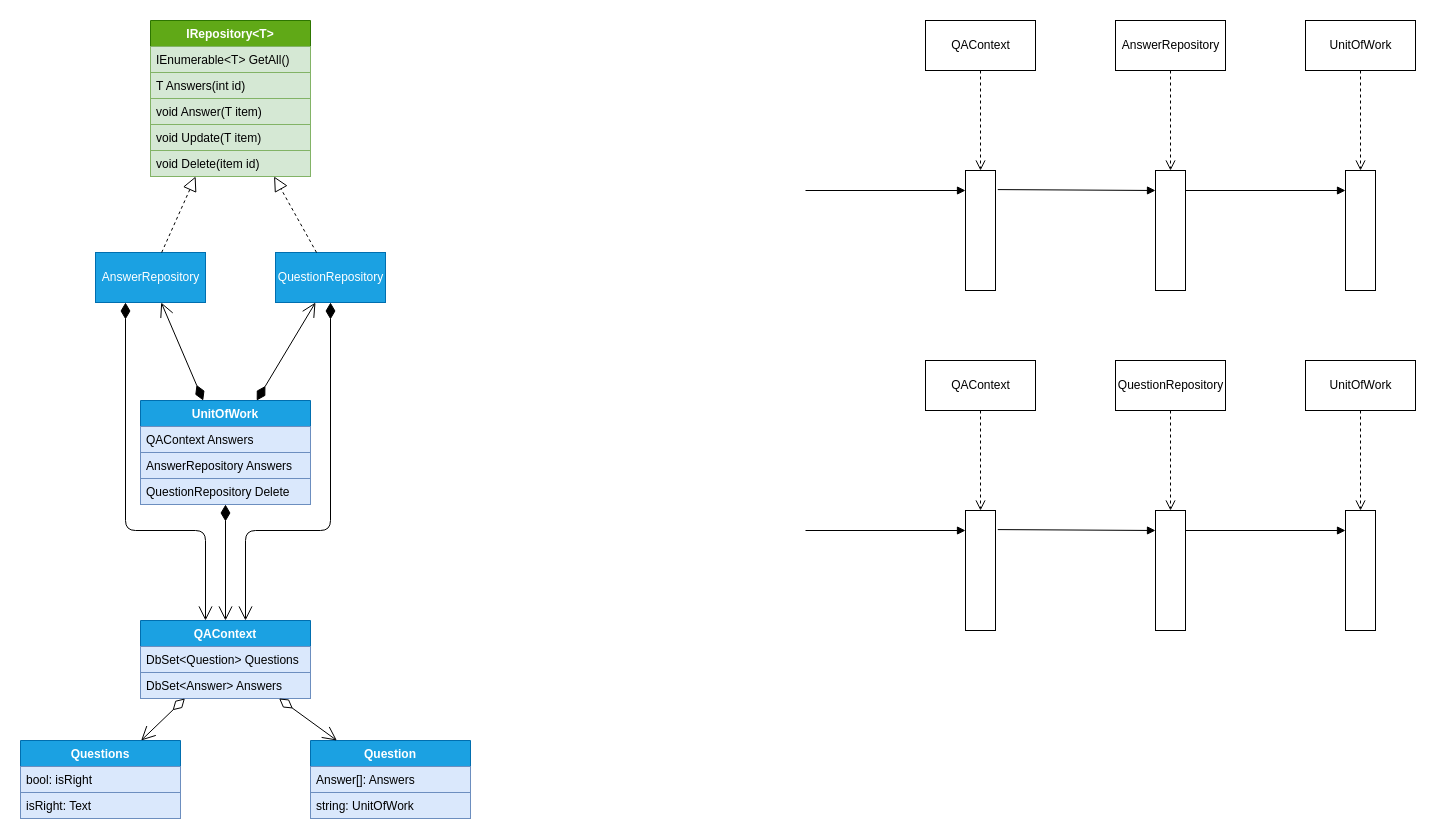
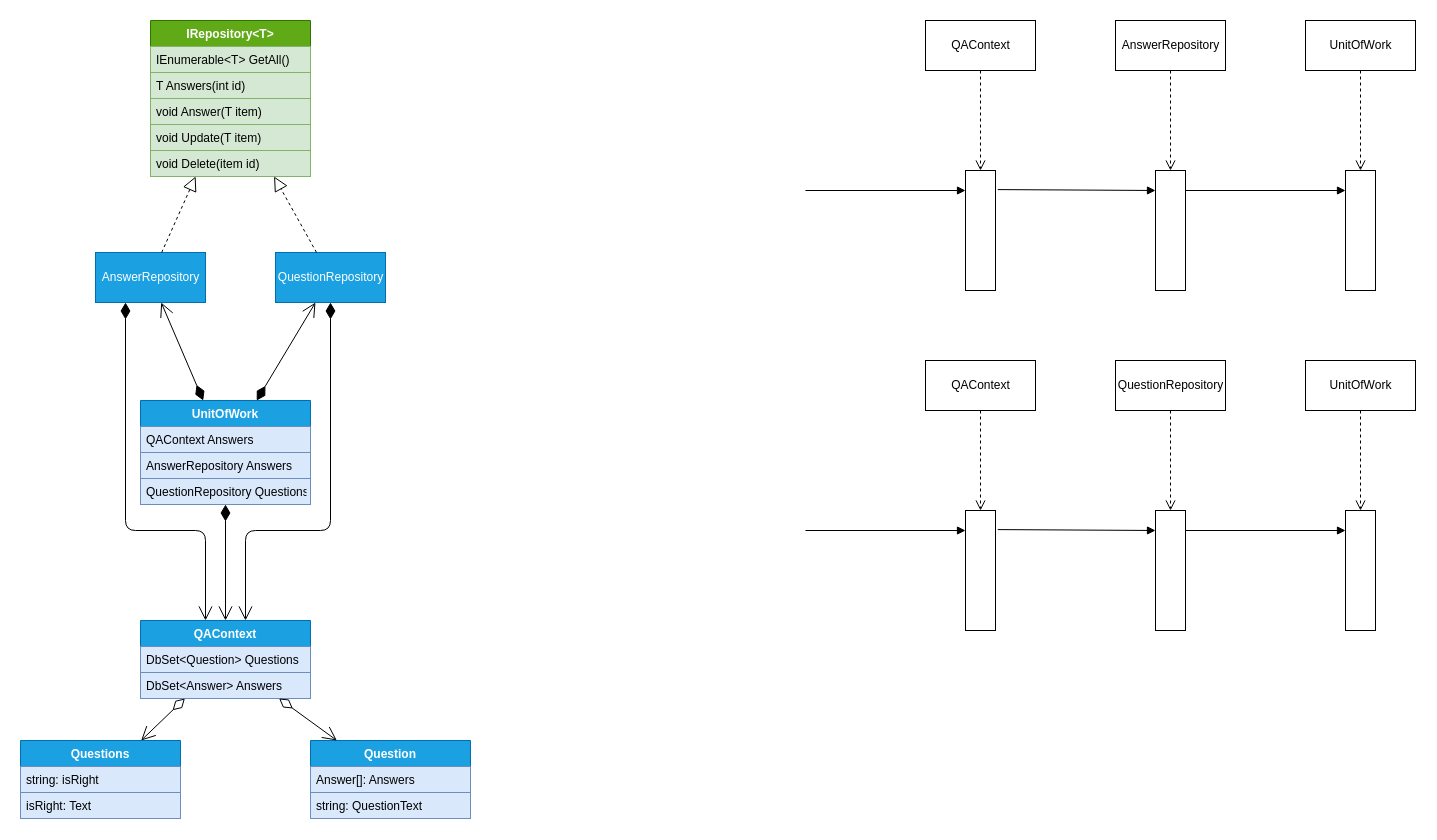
  <mxCell id="0" />
  <mxCell id="1" parent="0" />
  <mxCell id="2" value="IRepository&lt;T&gt;" style="swimlane;fontStyle=1;align=center;verticalAlign=top;childLayout=stackLayout;horizontal=1;startSize=26;horizontalStack=0;resizeParent=1;resizeParentMax=0;resizeLast=0;collapsible=1;marginBottom=0;fillColor=#60a917;strokeColor=#2D7600;fontColor=#ffffff;" parent="1" vertex="1"><mxGeometry x="150" y="20" width="160" height="156" as="geometry" /></mxCell>
  <mxCell id="3" value="IEnumerable&lt;T&gt; GetAll()" style="text;strokeColor=#82b366;fillColor=#d5e8d4;align=left;verticalAlign=top;spacingLeft=4;spacingRight=4;overflow=hidden;rotatable=0;points=[[0,0.5],[1,0.5]];portConstraint=eastwest;" parent="2" vertex="1"><mxGeometry y="26" width="160" height="26" as="geometry" /></mxCell>
  <mxCell id="4" value="T Answers(int id)" style="text;strokeColor=#82b366;fillColor=#d5e8d4;align=left;verticalAlign=top;spacingLeft=4;spacingRight=4;overflow=hidden;rotatable=0;points=[[0,0.5],[1,0.5]];portConstraint=eastwest;" parent="2" vertex="1"><mxGeometry y="52" width="160" height="26" as="geometry" /></mxCell>
  <mxCell id="5" value="void Answer(T item)" style="text;strokeColor=#82b366;fillColor=#d5e8d4;align=left;verticalAlign=top;spacingLeft=4;spacingRight=4;overflow=hidden;rotatable=0;points=[[0,0.5],[1,0.5]];portConstraint=eastwest;" parent="2" vertex="1"><mxGeometry y="78" width="160" height="26" as="geometry" /></mxCell>
  <mxCell id="6" value="void Update(T item)" style="text;strokeColor=#82b366;fillColor=#d5e8d4;align=left;verticalAlign=top;spacingLeft=4;spacingRight=4;overflow=hidden;rotatable=0;points=[[0,0.5],[1,0.5]];portConstraint=eastwest;" parent="2" vertex="1"><mxGeometry y="104" width="160" height="26" as="geometry" /></mxCell>
  <mxCell id="7" value="void Delete(item id)" style="text;strokeColor=#82b366;fillColor=#d5e8d4;align=left;verticalAlign=top;spacingLeft=4;spacingRight=4;overflow=hidden;rotatable=0;points=[[0,0.5],[1,0.5]];portConstraint=eastwest;" parent="2" vertex="1"><mxGeometry y="130" width="160" height="26" as="geometry" /></mxCell>
  <mxCell id="8" value="QAContext" style="swimlane;fontStyle=1;align=center;verticalAlign=top;childLayout=stackLayout;horizontal=1;startSize=26;horizontalStack=0;resizeParent=1;resizeParentMax=0;resizeLast=0;collapsible=1;marginBottom=0;fillColor=#1ba1e2;strokeColor=#006EAF;fontColor=#ffffff;" parent="1" vertex="1"><mxGeometry x="140" y="620" width="170" height="78" as="geometry" /></mxCell>
  <mxCell id="9" value="DbSet&lt;Question&gt; Questions" style="text;strokeColor=#6c8ebf;fillColor=#dae8fc;align=left;verticalAlign=top;spacingLeft=4;spacingRight=4;overflow=hidden;rotatable=0;points=[[0,0.5],[1,0.5]];portConstraint=eastwest;" parent="8" vertex="1"><mxGeometry y="26" width="170" height="26" as="geometry" /></mxCell>
  <mxCell id="10" value="DbSet&lt;Answer&gt; Answers" style="text;strokeColor=#6c8ebf;fillColor=#dae8fc;align=left;verticalAlign=top;spacingLeft=4;spacingRight=4;overflow=hidden;rotatable=0;points=[[0,0.5],[1,0.5]];portConstraint=eastwest;" parent="8" vertex="1"><mxGeometry y="52" width="170" height="26" as="geometry" /></mxCell>
  <mxCell id="11" value="UnitOfWork" style="swimlane;fontStyle=1;align=center;verticalAlign=top;childLayout=stackLayout;horizontal=1;startSize=26;horizontalStack=0;resizeParent=1;resizeParentMax=0;resizeLast=0;collapsible=1;marginBottom=0;fillColor=#1ba1e2;strokeColor=#006EAF;fontColor=#ffffff;" parent="1" vertex="1"><mxGeometry x="140" y="400" width="170" height="104" as="geometry" /></mxCell>
  <mxCell id="12" value="QAContext Answers" style="text;strokeColor=#6c8ebf;fillColor=#dae8fc;align=left;verticalAlign=top;spacingLeft=4;spacingRight=4;overflow=hidden;rotatable=0;points=[[0,0.5],[1,0.5]];portConstraint=eastwest;" parent="11" vertex="1"><mxGeometry y="26" width="170" height="26" as="geometry" /></mxCell>
  <mxCell id="13" value="AnswerRepository Answers" style="text;strokeColor=#6c8ebf;fillColor=#dae8fc;align=left;verticalAlign=top;spacingLeft=4;spacingRight=4;overflow=hidden;rotatable=0;points=[[0,0.5],[1,0.5]];portConstraint=eastwest;" parent="11" vertex="1"><mxGeometry y="52" width="170" height="26" as="geometry" /></mxCell>
- <mxCell id="14" value="QuestionRepository Delete" style="text;strokeColor=#6c8ebf;fillColor=#dae8fc;align=left;verticalAlign=top;spacingLeft=4;spacingRight=4;overflow=hidden;rotatable=0;points=[[0,0.5],[1,0.5]];portConstraint=eastwest;" parent="11" vertex="1"><mxGeometry y="78" width="170" height="26" as="geometry" /></mxCell>
+ <mxCell id="14" value="QuestionRepository Questions" style="text;strokeColor=#6c8ebf;fillColor=#dae8fc;align=left;verticalAlign=top;spacingLeft=4;spacingRight=4;overflow=hidden;rotatable=0;points=[[0,0.5],[1,0.5]];portConstraint=eastwest;" parent="11" vertex="1"><mxGeometry y="78" width="170" height="26" as="geometry" /></mxCell>
  <mxCell id="15" value="Question" style="swimlane;fontStyle=1;align=center;verticalAlign=top;childLayout=stackLayout;horizontal=1;startSize=26;horizontalStack=0;resizeParent=1;resizeParentMax=0;resizeLast=0;collapsible=1;marginBottom=0;fillColor=#1ba1e2;strokeColor=#006EAF;fontColor=#ffffff;" parent="1" vertex="1"><mxGeometry x="310" y="740" width="160" height="78" as="geometry" /></mxCell>
  <mxCell id="16" value="Answer[]: Answers" style="text;strokeColor=#6c8ebf;fillColor=#dae8fc;align=left;verticalAlign=top;spacingLeft=4;spacingRight=4;overflow=hidden;rotatable=0;points=[[0,0.5],[1,0.5]];portConstraint=eastwest;" parent="15" vertex="1"><mxGeometry y="26" width="160" height="26" as="geometry" /></mxCell>
- <mxCell id="17" value="string: UnitOfWork" style="text;strokeColor=#6c8ebf;fillColor=#dae8fc;align=left;verticalAlign=top;spacingLeft=4;spacingRight=4;overflow=hidden;rotatable=0;points=[[0,0.5],[1,0.5]];portConstraint=eastwest;" parent="15" vertex="1"><mxGeometry y="52" width="160" height="26" as="geometry" /></mxCell>
+ <mxCell id="17" value="string: QuestionText" style="text;strokeColor=#6c8ebf;fillColor=#dae8fc;align=left;verticalAlign=top;spacingLeft=4;spacingRight=4;overflow=hidden;rotatable=0;points=[[0,0.5],[1,0.5]];portConstraint=eastwest;" parent="15" vertex="1"><mxGeometry y="52" width="160" height="26" as="geometry" /></mxCell>
  <mxCell id="18" value="Questions" style="swimlane;fontStyle=1;align=center;verticalAlign=top;childLayout=stackLayout;horizontal=1;startSize=26;horizontalStack=0;resizeParent=1;resizeParentMax=0;resizeLast=0;collapsible=1;marginBottom=0;fillColor=#1ba1e2;strokeColor=#006EAF;fontColor=#ffffff;" parent="1" vertex="1"><mxGeometry x="20" y="740" width="160" height="78" as="geometry" /></mxCell>
- <mxCell id="19" value="bool: isRight" style="text;strokeColor=#6c8ebf;fillColor=#dae8fc;align=left;verticalAlign=top;spacingLeft=4;spacingRight=4;overflow=hidden;rotatable=0;points=[[0,0.5],[1,0.5]];portConstraint=eastwest;" parent="18" vertex="1"><mxGeometry y="26" width="160" height="26" as="geometry" /></mxCell>
+ <mxCell id="19" value="string: isRight" style="text;strokeColor=#6c8ebf;fillColor=#dae8fc;align=left;verticalAlign=top;spacingLeft=4;spacingRight=4;overflow=hidden;rotatable=0;points=[[0,0.5],[1,0.5]];portConstraint=eastwest;" parent="18" vertex="1"><mxGeometry y="26" width="160" height="26" as="geometry" /></mxCell>
  <mxCell id="20" value="isRight: Text" style="text;strokeColor=#6c8ebf;fillColor=#dae8fc;align=left;verticalAlign=top;spacingLeft=4;spacingRight=4;overflow=hidden;rotatable=0;points=[[0,0.5],[1,0.5]];portConstraint=eastwest;" parent="18" vertex="1"><mxGeometry y="52" width="160" height="26" as="geometry" /></mxCell>
  <mxCell id="21" value="AnswerRepository" style="html=1;fillColor=#1ba1e2;strokeColor=#006EAF;fontColor=#ffffff;" parent="1" vertex="1"><mxGeometry x="95" y="252" width="110" height="50" as="geometry" /></mxCell>
  <mxCell id="22" value="QuestionRepository" style="html=1;fillColor=#1ba1e2;strokeColor=#006EAF;fontColor=#ffffff;" parent="1" vertex="1"><mxGeometry x="275" y="252" width="110" height="50" as="geometry" /></mxCell>
  <mxCell id="23" value="" style="endArrow=block;dashed=1;endFill=0;endSize=12;html=1;" parent="1" source="21" target="2" edge="1"><mxGeometry width="160" relative="1" as="geometry"><mxPoint x="185" y="340" as="sourcePoint" /><mxPoint x="345" y="340" as="targetPoint" /></mxGeometry></mxCell>
  <mxCell id="24" value="" style="endArrow=block;dashed=1;endFill=0;endSize=12;html=1;" parent="1" source="22" target="2" edge="1"><mxGeometry width="160" relative="1" as="geometry"><mxPoint x="177.458" y="262" as="sourcePoint" /><mxPoint x="230.531" y="186" as="targetPoint" /></mxGeometry></mxCell>
  <mxCell id="25" value="" style="endArrow=open;html=1;endSize=12;startArrow=diamondThin;startSize=14;startFill=1;align=left;verticalAlign=bottom;edgeStyle=orthogonalEdgeStyle;" parent="1" source="22" target="8" edge="1"><mxGeometry x="-1" y="3" relative="1" as="geometry"><mxPoint x="515" y="70" as="sourcePoint" /><mxPoint x="675" y="70" as="targetPoint" /><Array as="points"><mxPoint x="330" y="530" /><mxPoint x="245" y="530" /></Array></mxGeometry></mxCell>
  <mxCell id="26" value="" style="endArrow=open;html=1;endSize=12;startArrow=diamondThin;startSize=14;startFill=1;align=left;verticalAlign=bottom;edgeStyle=orthogonalEdgeStyle;" parent="1" source="21" target="8" edge="1"><mxGeometry x="-1" y="3" relative="1" as="geometry"><mxPoint x="155" y="362.15" as="sourcePoint" /><mxPoint x="285" y="340.001" as="targetPoint" /><Array as="points"><mxPoint x="125" y="530" /><mxPoint x="205" y="530" /></Array></mxGeometry></mxCell>
  <mxCell id="27" value="" style="endArrow=open;html=1;endSize=12;startArrow=diamondThin;startSize=14;startFill=0;align=left;verticalAlign=bottom;" parent="1" source="8" target="15" edge="1"><mxGeometry x="-1" y="3" relative="1" as="geometry"><mxPoint x="340" y="660" as="sourcePoint" /><mxPoint x="500" y="660" as="targetPoint" /></mxGeometry></mxCell>
  <mxCell id="28" value="" style="endArrow=open;html=1;endSize=12;startArrow=diamondThin;startSize=14;startFill=0;align=left;verticalAlign=bottom;" parent="1" source="8" target="18" edge="1"><mxGeometry x="-1" y="3" relative="1" as="geometry"><mxPoint x="170.005" y="708" as="sourcePoint" /><mxPoint x="215.095" y="740" as="targetPoint" /></mxGeometry></mxCell>
  <mxCell id="29" value="" style="endArrow=open;html=1;endSize=12;startArrow=diamondThin;startSize=14;startFill=1;align=left;verticalAlign=bottom;" parent="1" source="11" target="8" edge="1"><mxGeometry x="-1" y="3" relative="1" as="geometry"><mxPoint x="417.859" y="330" as="sourcePoint" /><mxPoint x="375.001" y="378" as="targetPoint" /></mxGeometry></mxCell>
  <mxCell id="30" value="" style="endArrow=open;html=1;endSize=12;startArrow=diamondThin;startSize=14;startFill=1;align=left;verticalAlign=bottom;" parent="1" source="11" target="21" edge="1"><mxGeometry x="-1" y="3" relative="1" as="geometry"><mxPoint x="327.679" y="322" as="sourcePoint" /><mxPoint x="284.821" y="370" as="targetPoint" /></mxGeometry></mxCell>
  <mxCell id="31" value="" style="endArrow=open;html=1;endSize=12;startArrow=diamondThin;startSize=14;startFill=1;align=left;verticalAlign=bottom;" parent="1" source="11" target="22" edge="1"><mxGeometry x="-1" y="3" relative="1" as="geometry"><mxPoint x="397.859" y="338" as="sourcePoint" /><mxPoint x="355.001" y="386" as="targetPoint" /></mxGeometry></mxCell>
  <mxCell id="32" value="QAContext" style="html=1;" parent="1" vertex="1"><mxGeometry x="925" y="20" width="110" height="50" as="geometry" /></mxCell>
  <mxCell id="33" value="" style="endArrow=block;endFill=1;html=1;edgeStyle=orthogonalEdgeStyle;align=left;verticalAlign=top;" parent="1" edge="1"><mxGeometry x="-0.375" y="26" relative="1" as="geometry"><mxPoint x="805" y="190" as="sourcePoint" /><mxPoint x="965" y="190" as="targetPoint" /><mxPoint as="offset" /></mxGeometry></mxCell>
  <mxCell id="34" value="" style="resizable=0;html=1;align=left;verticalAlign=bottom;labelBackgroundColor=#ffffff;fontSize=10;" parent="33" connectable="0" vertex="1"><mxGeometry x="-1" relative="1" as="geometry" /></mxCell>
  <mxCell id="35" value="" style="html=1;" parent="1" vertex="1"><mxGeometry x="965" y="170" width="30" height="120" as="geometry" /></mxCell>
  <mxCell id="36" value="" style="html=1;verticalAlign=bottom;endArrow=open;dashed=1;endSize=8;" parent="1" source="32" target="35" edge="1"><mxGeometry relative="1" as="geometry"><mxPoint x="1055" y="110" as="sourcePoint" /><mxPoint x="975" y="110" as="targetPoint" /></mxGeometry></mxCell>
  <mxCell id="37" value="AnswerRepository" style="html=1;" parent="1" vertex="1"><mxGeometry x="1115" y="20" width="110" height="50" as="geometry" /></mxCell>
  <mxCell id="38" value="" style="endArrow=block;endFill=1;html=1;align=left;verticalAlign=top;exitX=1.076;exitY=0.159;exitDx=0;exitDy=0;exitPerimeter=0;" parent="1" source="35" edge="1"><mxGeometry x="-0.375" y="26" relative="1" as="geometry"><mxPoint x="995" y="190" as="sourcePoint" /><mxPoint x="1155" y="190" as="targetPoint" /><mxPoint as="offset" /></mxGeometry></mxCell>
  <mxCell id="39" value="" style="resizable=0;html=1;align=left;verticalAlign=bottom;labelBackgroundColor=#ffffff;fontSize=10;" parent="38" connectable="0" vertex="1"><mxGeometry x="-1" relative="1" as="geometry" /></mxCell>
  <mxCell id="40" value="" style="html=1;" parent="1" vertex="1"><mxGeometry x="1155" y="170" width="30" height="120" as="geometry" /></mxCell>
  <mxCell id="41" value="" style="html=1;verticalAlign=bottom;endArrow=open;dashed=1;endSize=8;" parent="1" source="37" target="40" edge="1"><mxGeometry relative="1" as="geometry"><mxPoint x="1245" y="110" as="sourcePoint" /><mxPoint x="1165" y="110" as="targetPoint" /></mxGeometry></mxCell>
  <mxCell id="42" value="UnitOfWork" style="html=1;" parent="1" vertex="1"><mxGeometry x="1305" y="20" width="110" height="50" as="geometry" /></mxCell>
  <mxCell id="43" value="" style="endArrow=block;endFill=1;html=1;edgeStyle=orthogonalEdgeStyle;align=left;verticalAlign=top;" parent="1" edge="1"><mxGeometry x="-0.375" y="26" relative="1" as="geometry"><mxPoint x="1185" y="190" as="sourcePoint" /><mxPoint x="1345" y="190" as="targetPoint" /><mxPoint as="offset" /></mxGeometry></mxCell>
  <mxCell id="44" value="" style="resizable=0;html=1;align=left;verticalAlign=bottom;labelBackgroundColor=#ffffff;fontSize=10;" parent="43" connectable="0" vertex="1"><mxGeometry x="-1" relative="1" as="geometry" /></mxCell>
  <mxCell id="45" value="" style="html=1;" parent="1" vertex="1"><mxGeometry x="1345" y="170" width="30" height="120" as="geometry" /></mxCell>
  <mxCell id="46" value="" style="html=1;verticalAlign=bottom;endArrow=open;dashed=1;endSize=8;" parent="1" source="42" target="45" edge="1"><mxGeometry relative="1" as="geometry"><mxPoint x="1435" y="110" as="sourcePoint" /><mxPoint x="1355" y="110" as="targetPoint" /></mxGeometry></mxCell>
  <mxCell id="47" value="QAContext" style="html=1;" parent="1" vertex="1"><mxGeometry x="925" y="360" width="110" height="50" as="geometry" /></mxCell>
  <mxCell id="48" value="" style="endArrow=block;endFill=1;html=1;edgeStyle=orthogonalEdgeStyle;align=left;verticalAlign=top;" parent="1" edge="1"><mxGeometry x="-0.375" y="26" relative="1" as="geometry"><mxPoint x="805" y="530" as="sourcePoint" /><mxPoint x="965" y="530" as="targetPoint" /><mxPoint as="offset" /></mxGeometry></mxCell>
  <mxCell id="49" value="" style="resizable=0;html=1;align=left;verticalAlign=bottom;labelBackgroundColor=#ffffff;fontSize=10;" parent="48" connectable="0" vertex="1"><mxGeometry x="-1" relative="1" as="geometry" /></mxCell>
  <mxCell id="50" value="" style="html=1;" parent="1" vertex="1"><mxGeometry x="965" y="510" width="30" height="120" as="geometry" /></mxCell>
  <mxCell id="51" value="" style="html=1;verticalAlign=bottom;endArrow=open;dashed=1;endSize=8;" parent="1" source="47" target="50" edge="1"><mxGeometry relative="1" as="geometry"><mxPoint x="1055" y="450" as="sourcePoint" /><mxPoint x="975" y="450" as="targetPoint" /></mxGeometry></mxCell>
  <mxCell id="52" value="QuestionRepository" style="html=1;" parent="1" vertex="1"><mxGeometry x="1115" y="360" width="110" height="50" as="geometry" /></mxCell>
  <mxCell id="53" value="" style="endArrow=block;endFill=1;html=1;align=left;verticalAlign=top;exitX=1.076;exitY=0.159;exitDx=0;exitDy=0;exitPerimeter=0;" parent="1" source="50" edge="1"><mxGeometry x="-0.375" y="26" relative="1" as="geometry"><mxPoint x="995" y="530" as="sourcePoint" /><mxPoint x="1155" y="530" as="targetPoint" /><mxPoint as="offset" /></mxGeometry></mxCell>
  <mxCell id="54" value="" style="resizable=0;html=1;align=left;verticalAlign=bottom;labelBackgroundColor=#ffffff;fontSize=10;" parent="53" connectable="0" vertex="1"><mxGeometry x="-1" relative="1" as="geometry" /></mxCell>
  <mxCell id="55" value="" style="html=1;" parent="1" vertex="1"><mxGeometry x="1155" y="510" width="30" height="120" as="geometry" /></mxCell>
  <mxCell id="56" value="" style="html=1;verticalAlign=bottom;endArrow=open;dashed=1;endSize=8;" parent="1" source="52" target="55" edge="1"><mxGeometry relative="1" as="geometry"><mxPoint x="1245" y="450" as="sourcePoint" /><mxPoint x="1165" y="450" as="targetPoint" /></mxGeometry></mxCell>
  <mxCell id="57" value="UnitOfWork" style="html=1;" parent="1" vertex="1"><mxGeometry x="1305" y="360" width="110" height="50" as="geometry" /></mxCell>
  <mxCell id="58" value="" style="endArrow=block;endFill=1;html=1;edgeStyle=orthogonalEdgeStyle;align=left;verticalAlign=top;" parent="1" edge="1"><mxGeometry x="-0.375" y="26" relative="1" as="geometry"><mxPoint x="1185" y="530" as="sourcePoint" /><mxPoint x="1345" y="530" as="targetPoint" /><mxPoint as="offset" /></mxGeometry></mxCell>
  <mxCell id="59" value="" style="resizable=0;html=1;align=left;verticalAlign=bottom;labelBackgroundColor=#ffffff;fontSize=10;" parent="58" connectable="0" vertex="1"><mxGeometry x="-1" relative="1" as="geometry" /></mxCell>
  <mxCell id="60" value="" style="html=1;" parent="1" vertex="1"><mxGeometry x="1345" y="510" width="30" height="120" as="geometry" /></mxCell>
  <mxCell id="61" value="" style="html=1;verticalAlign=bottom;endArrow=open;dashed=1;endSize=8;" parent="1" source="57" target="60" edge="1"><mxGeometry relative="1" as="geometry"><mxPoint x="1435" y="450" as="sourcePoint" /><mxPoint x="1355" y="450" as="targetPoint" /></mxGeometry></mxCell>
